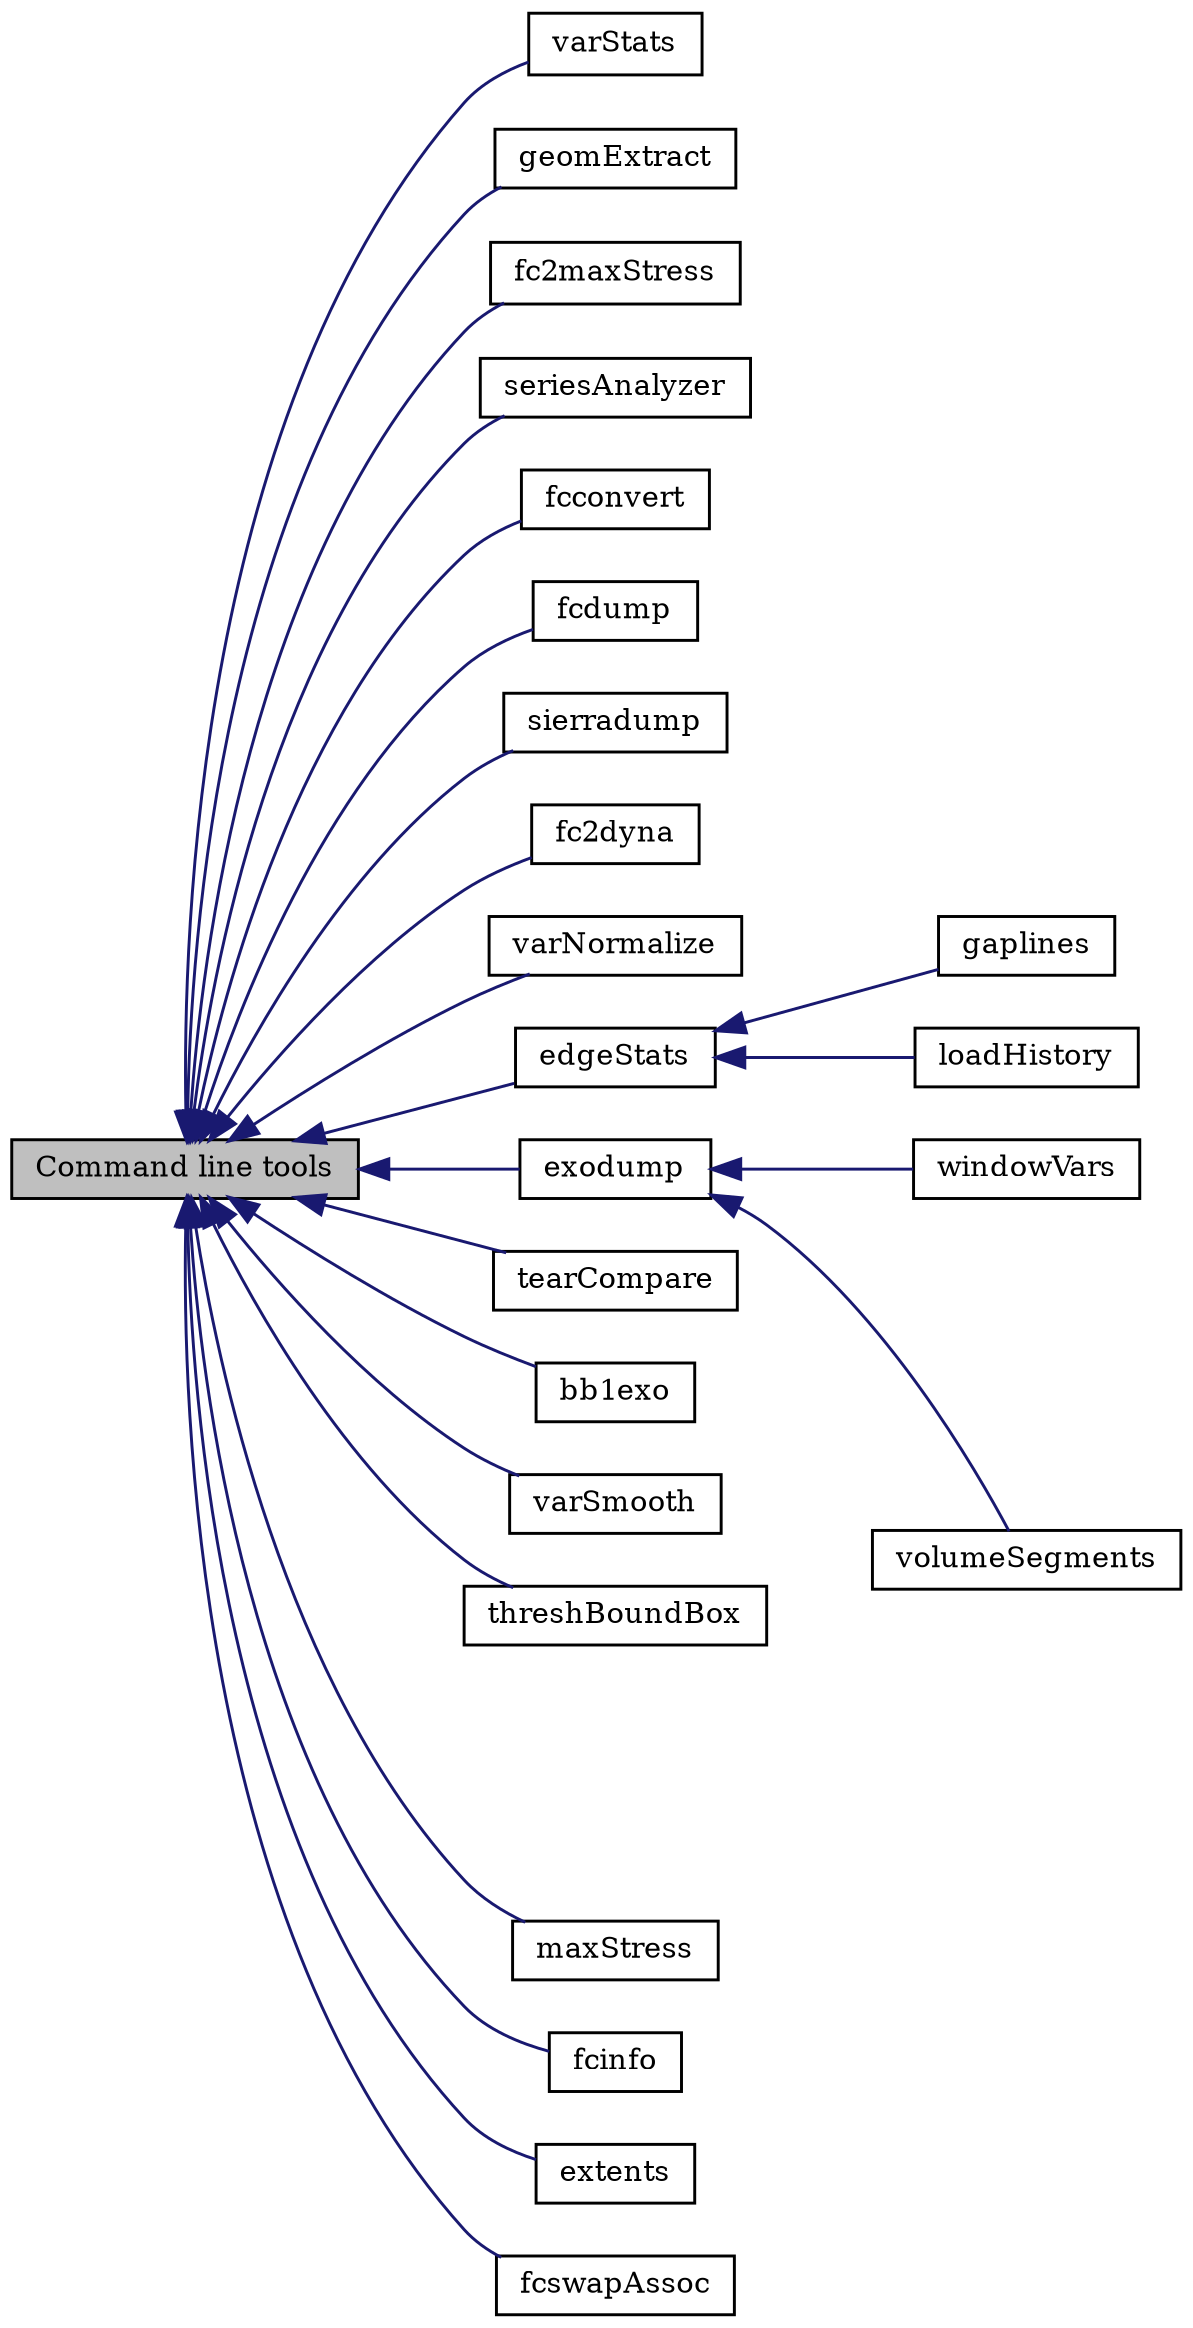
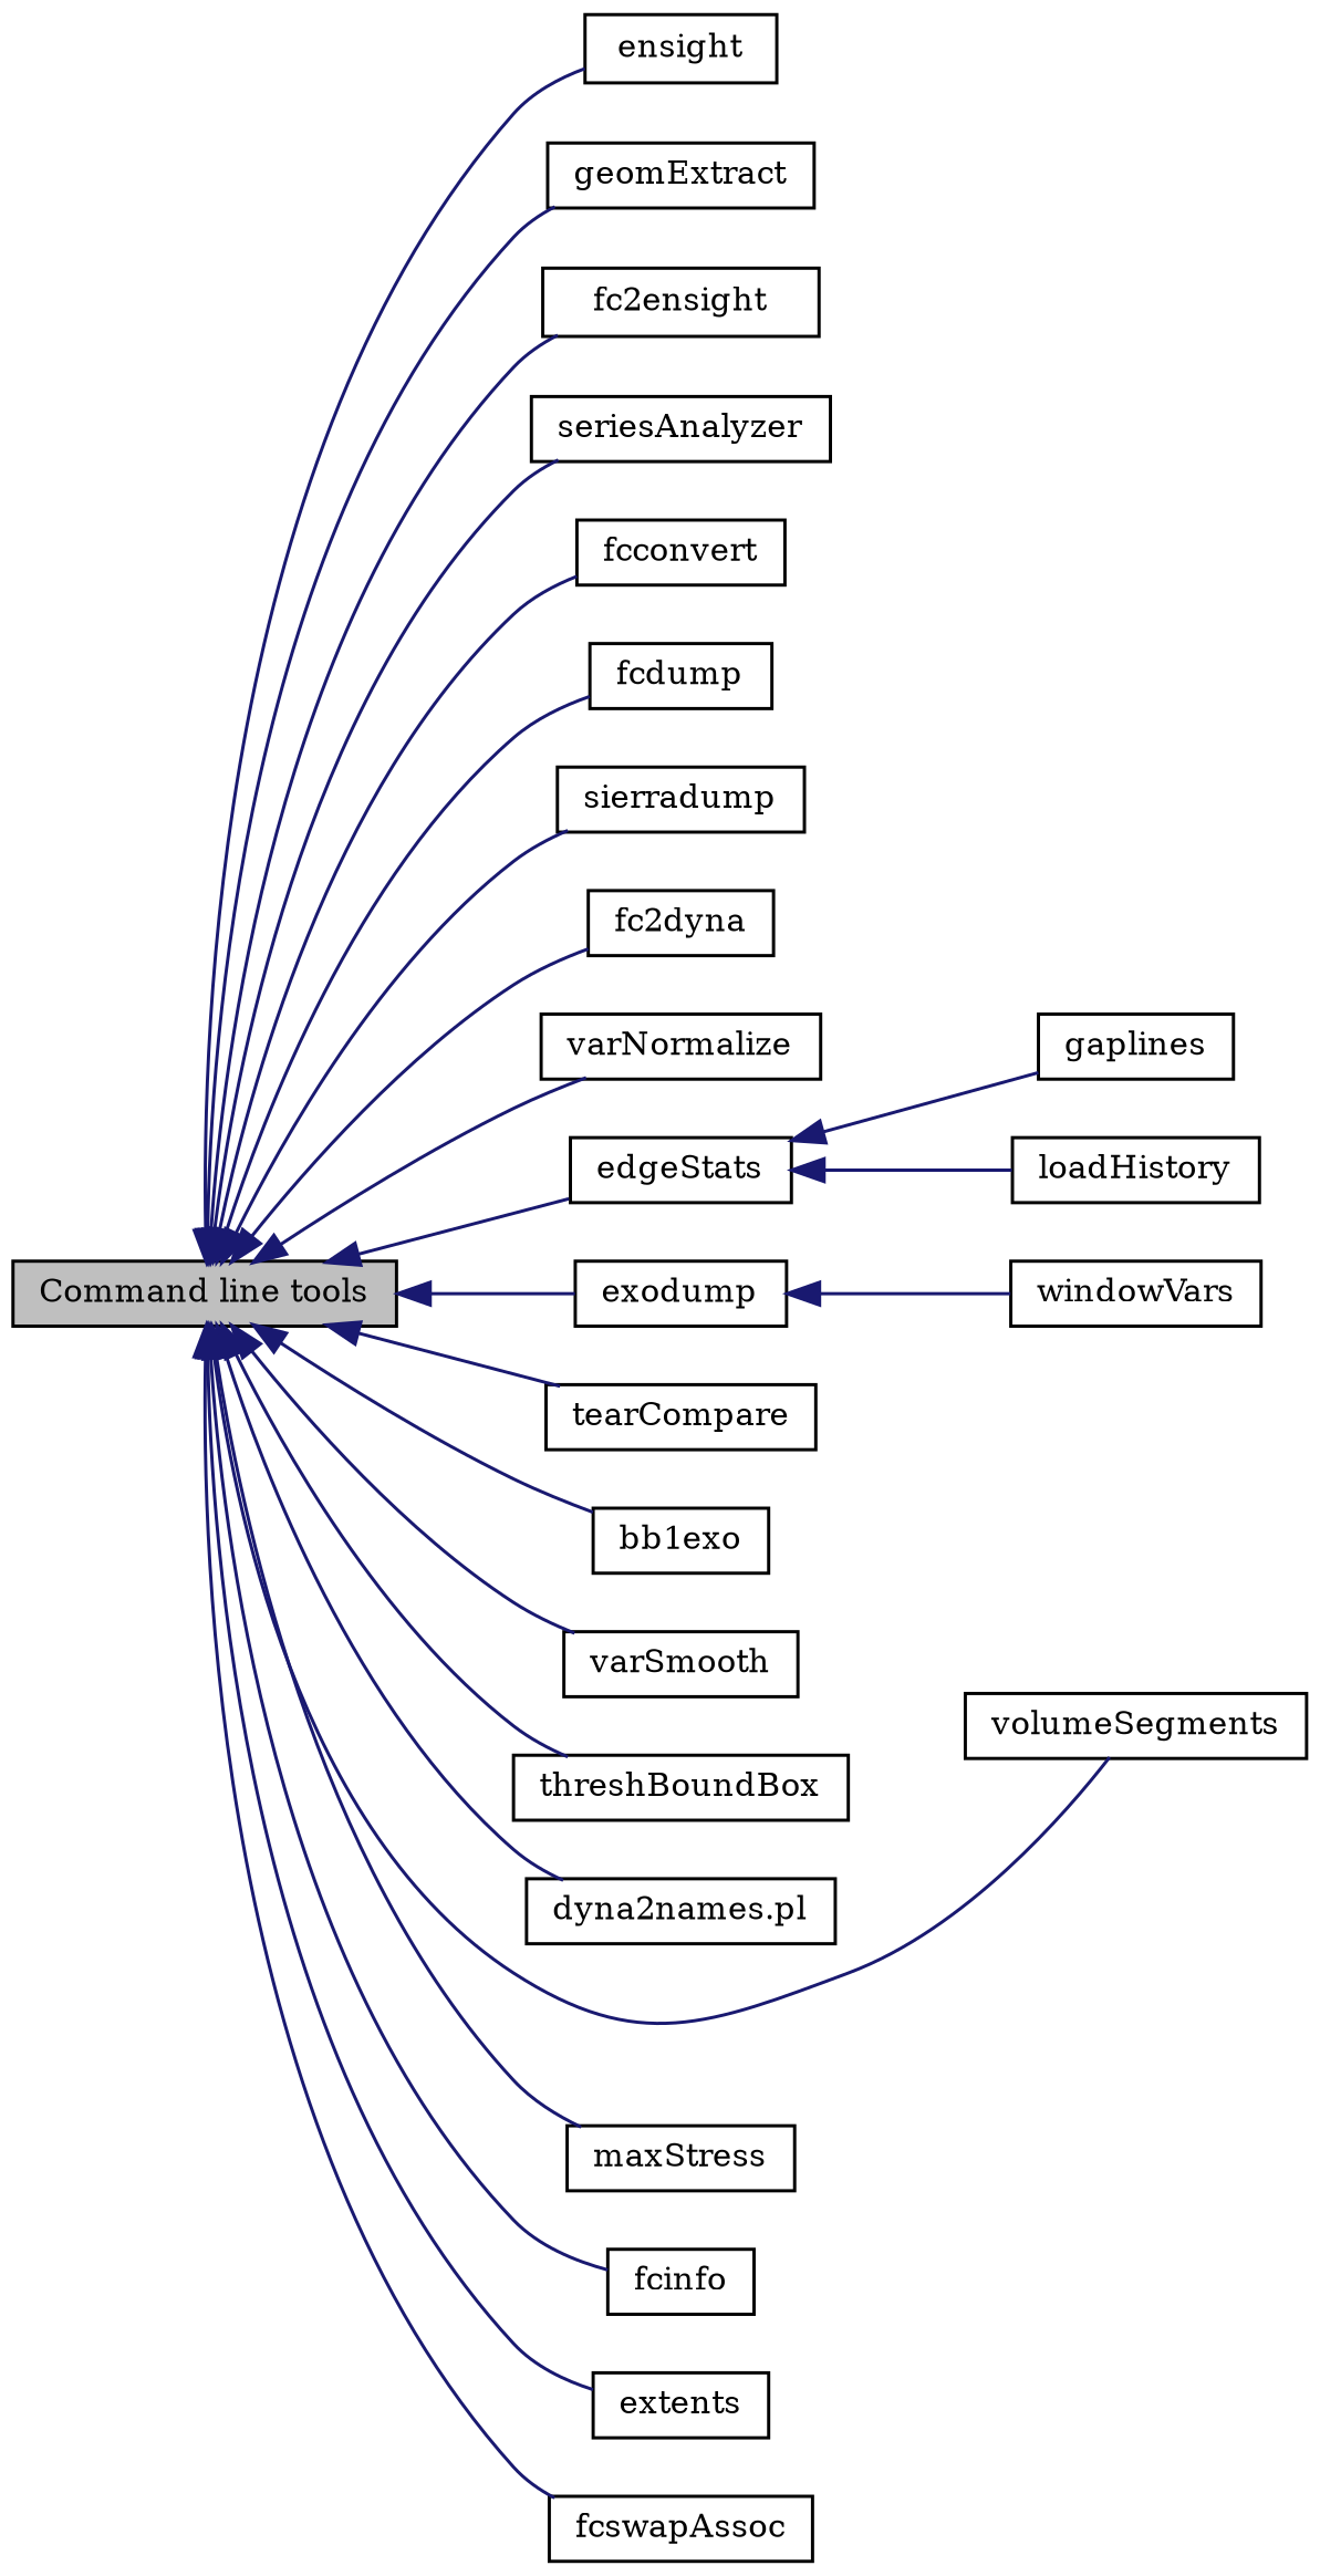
  digraph {
    fontname="DejaVu Serif"
    rankdir=LR
    node [color=black fillcolor=white fontname="DejaVu Serif" fontsize=10 shape=record style=filled]
    edge [color=midnightblue dir=back fontname="DejaVu Serif" fontsize=8 labelfontname="FreeSans.ttf" labelfontsize=8 shape=plaintext style=solid]
-   n1 [height=0.2 label=varStats width=0.4]
+   n1 [height=0.2 label=ensight width=0.4]
    n2 [height=0.2 label=geomExtract width=0.4]
-   n3 [height=0.2 label=fc2maxStress width=0.4]
+   n3 [height=0.2 label=fc2ensight width=0.4]
    n4 [height=0.2 label=seriesAnalyzer width=0.4]
    n5 [height=0.2 label=fcconvert width=0.4]
    n6 [height=0.2 label=windowVars width=0.4]
    n7 [height=0.2 label=fcdump width=0.4]
    n8 [height=0.2 label=sierradump width=0.4]
    n9 [height=0.2 label=gaplines width=0.4]
    n10 [fillcolor=grey75 fontcolor=black height=0.2 label="Command line tools" width=0.4]
    n11 [height=0.2 label=fc2dyna width=0.4]
    n12 [height=0.2 label=varNormalize width=0.4]
    n13 [height=0.2 label=edgeStats width=0.4]
    n14 [height=0.2 label=exodump width=0.4]
    n15 [height=0.2 label=tearCompare width=0.4]
    n16 [height=0.2 label=bb1exo width=0.4]
    n17 [height=0.2 label=varSmooth width=0.4]
    n18 [height=0.2 label=threshBoundBox width=0.4]
+   n19 [height=0.2 label="dyna2names.pl" width=0.4]
    n20 [height=0.2 label=volumeSegments width=0.4]
    n21 [height=0.2 label=maxStress width=0.4]
    n22 [height=0.2 label=fcinfo width=0.4]
    n23 [height=0.2 label=extents width=0.4]
    n24 [height=0.2 label=fcswapAssoc width=0.4]
    n25 [height=0.2 label=loadHistory width=0.4]
    n10 -> n1
    n10 -> n2
    n10 -> n3
    n10 -> n4
    n10 -> n5
    n10 -> n7
    n10 -> n8
    n10 -> n11
    n10 -> n12
    n10 -> n13
    n10 -> n14
    n10 -> n15
    n10 -> n16
    n10 -> n17
    n10 -> n18
-   n14 -> n20
+   n10 -> n19
+   n10 -> n20
    n10 -> n21
    n10 -> n22
    n10 -> n23
    n10 -> n24
    n13 -> n9
    n13 -> n25
    n14 -> n6
  }
